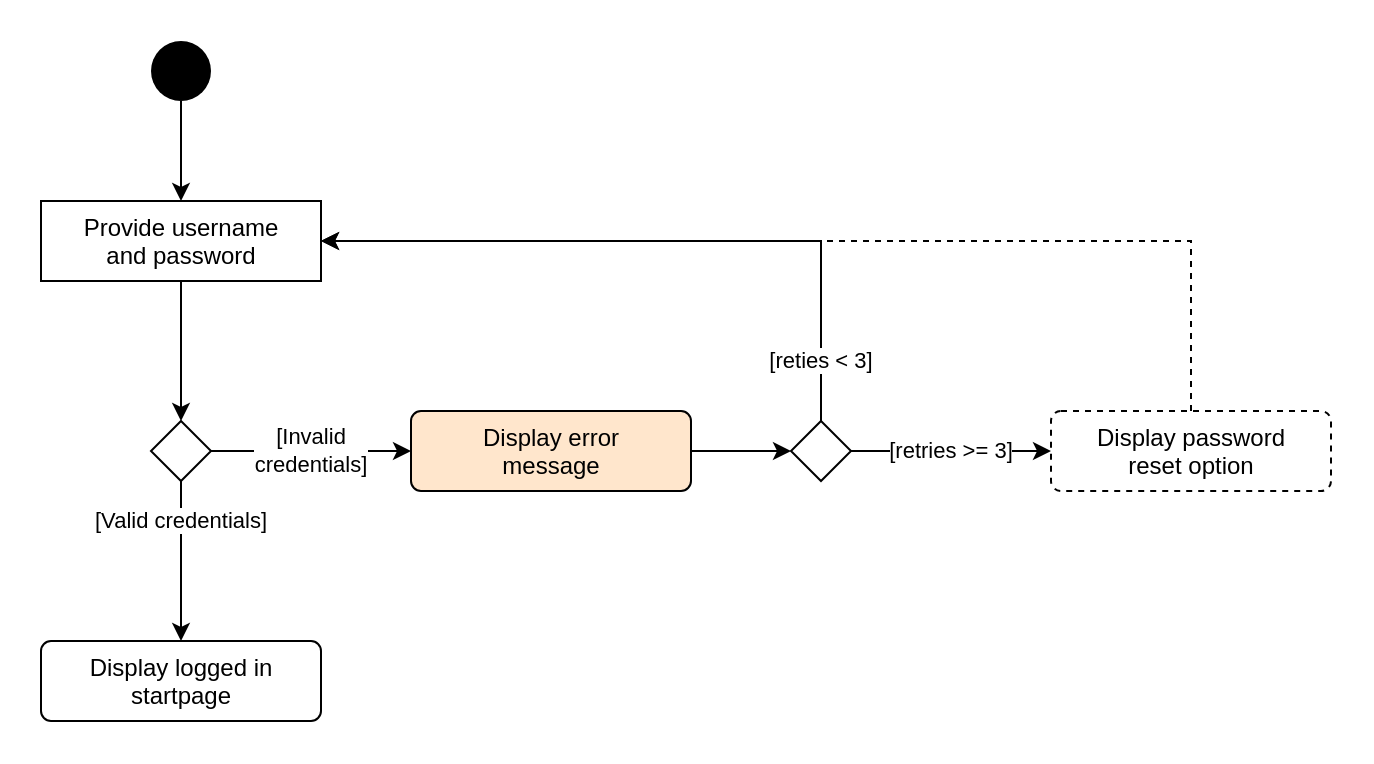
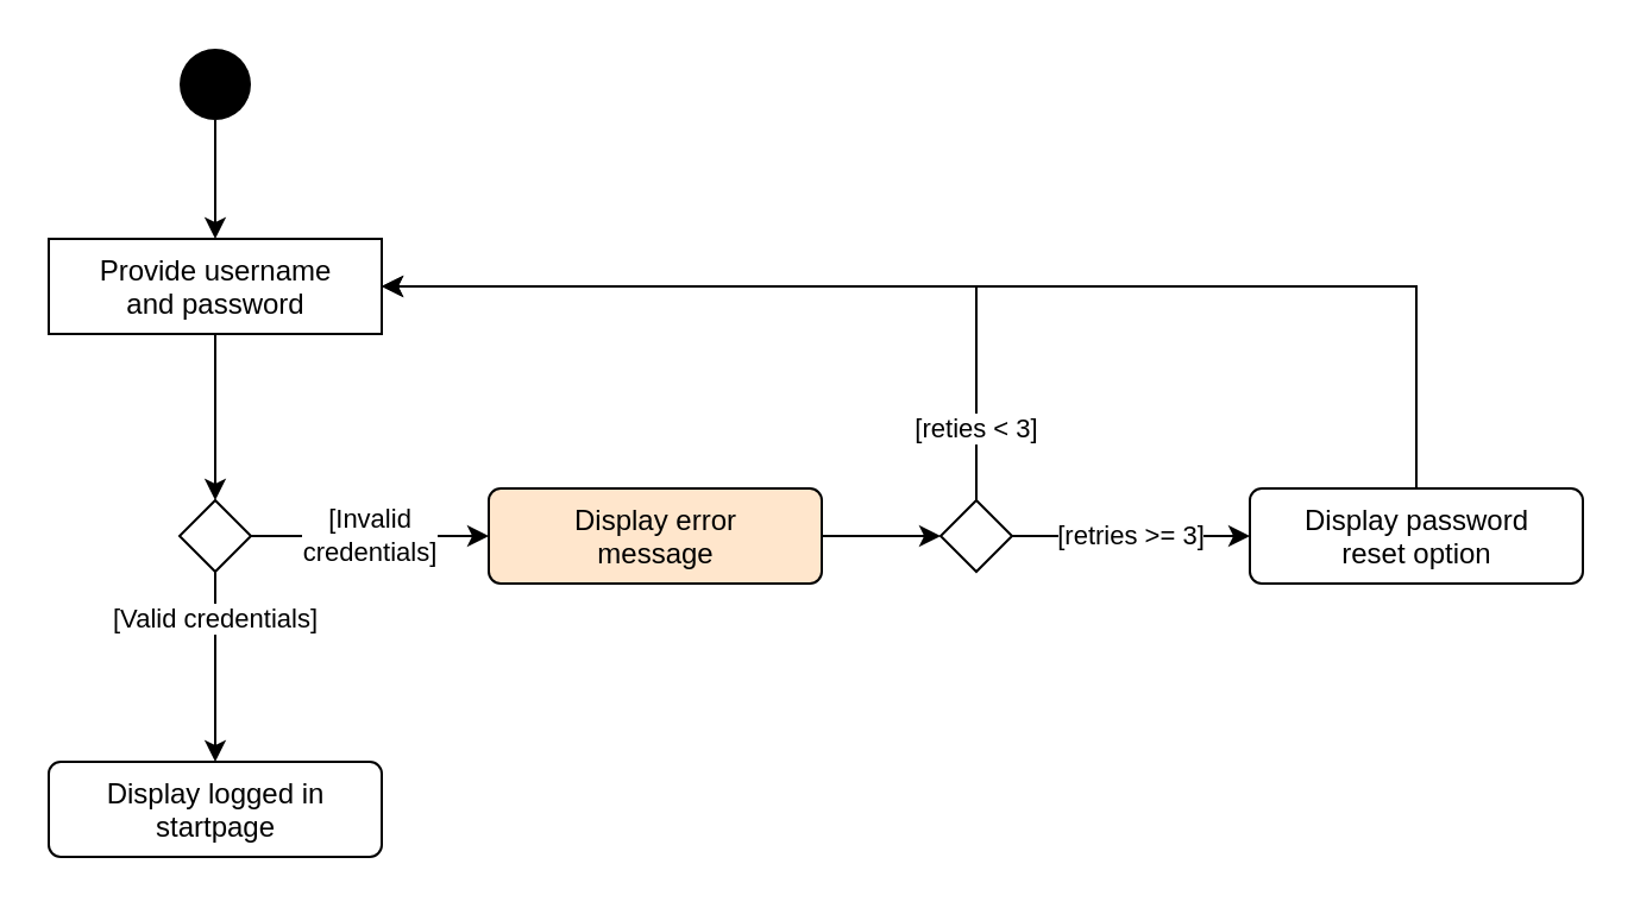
  <mxCell id="0" />
  <mxCell id="1" parent="0" />
  <mxCell id="2" style="edgeStyle=orthogonalEdgeStyle;rounded=0;orthogonalLoop=1;jettySize=auto;html=1;exitX=0.5;exitY=1;exitDx=0;exitDy=0;" edge="1" parent="1" source="3" target="5"><mxGeometry relative="1" as="geometry" /></mxCell>
  <mxCell id="3" value="" style="ellipse;fillColor=#000000;strokeColor=none;" vertex="1" parent="1"><mxGeometry x="75" y="20" width="30" height="30" as="geometry" /></mxCell>
  <mxCell id="4" style="edgeStyle=orthogonalEdgeStyle;rounded=0;orthogonalLoop=1;jettySize=auto;html=1;exitX=0.5;exitY=1;exitDx=0;exitDy=0;" edge="1" parent="1" source="5" target="8"><mxGeometry relative="1" as="geometry" /></mxCell>
  <mxCell id="5" value="Provide username&lt;br&gt;and password" style="html=1;align=center;verticalAlign=top;absoluteArcSize=1;arcSize=10;dashed=0;rounded=0;" vertex="1" parent="1"><mxGeometry x="20" y="100" width="140" height="40" as="geometry" /></mxCell>
  <mxCell id="6" value="[Valid credentials]" style="edgeStyle=orthogonalEdgeStyle;rounded=0;orthogonalLoop=1;jettySize=auto;html=1;exitX=0.5;exitY=1;exitDx=0;exitDy=0;" edge="1" parent="1" source="8" target="11"><mxGeometry x="-0.5" relative="1" as="geometry"><mxPoint as="offset" /></mxGeometry></mxCell>
  <mxCell id="7" value="[Invalid&lt;br&gt;credentials]" style="edgeStyle=orthogonalEdgeStyle;rounded=0;orthogonalLoop=1;jettySize=auto;html=1;exitX=1;exitY=0.5;exitDx=0;exitDy=0;" edge="1" parent="1" source="8" target="10"><mxGeometry relative="1" as="geometry" /></mxCell>
  <mxCell id="8" value="" style="rhombus;" vertex="1" parent="1"><mxGeometry x="75" y="210" width="30" height="30" as="geometry" /></mxCell>
  <mxCell id="9" style="edgeStyle=orthogonalEdgeStyle;rounded=0;orthogonalLoop=1;jettySize=auto;html=1;exitX=1;exitY=0.5;exitDx=0;exitDy=0;" edge="1" parent="1" source="10" target="14"><mxGeometry relative="1" as="geometry" /></mxCell>
  <mxCell id="10" value="Display error&lt;br&gt;message" style="html=1;align=center;verticalAlign=top;rounded=1;absoluteArcSize=1;arcSize=10;dashed=0;fillColor=#ffe6cc;" vertex="1" parent="1"><mxGeometry x="205" y="205" width="140" height="40" as="geometry" /></mxCell>
  <mxCell id="11" value="Display logged in&lt;br&gt;startpage" style="html=1;align=center;verticalAlign=top;rounded=1;absoluteArcSize=1;arcSize=10;dashed=0;" vertex="1" parent="1"><mxGeometry x="20" y="320" width="140" height="40" as="geometry" /></mxCell>
  <mxCell id="12" value="[reties &amp;lt; 3]" style="edgeStyle=orthogonalEdgeStyle;rounded=0;orthogonalLoop=1;jettySize=auto;html=1;exitX=0.5;exitY=0;exitDx=0;exitDy=0;" edge="1" parent="1" source="14" target="5"><mxGeometry x="-0.824" relative="1" as="geometry"><Array as="points"><mxPoint x="410" y="120" /></Array><mxPoint as="offset" /></mxGeometry></mxCell>
  <mxCell id="13" value="[retries &amp;gt;= 3]" style="edgeStyle=orthogonalEdgeStyle;rounded=0;orthogonalLoop=1;jettySize=auto;html=1;exitX=1;exitY=0.5;exitDx=0;exitDy=0;" edge="1" parent="1" source="14" target="16"><mxGeometry relative="1" as="geometry" /></mxCell>
  <mxCell id="14" value="" style="rhombus;" vertex="1" parent="1"><mxGeometry x="395" y="210" width="30" height="30" as="geometry" /></mxCell>
- <mxCell id="15" style="edgeStyle=orthogonalEdgeStyle;rounded=0;orthogonalLoop=1;jettySize=auto;html=1;exitX=0.5;exitY=0;exitDx=0;exitDy=0;dashed=1;" edge="1" parent="1" source="16" target="5"><mxGeometry relative="1" as="geometry"><Array as="points"><mxPoint x="595" y="120" /></Array></mxGeometry></mxCell>
- <mxCell id="16" value="Display password&lt;br&gt;reset option" style="html=1;align=center;verticalAlign=top;rounded=1;absoluteArcSize=1;arcSize=10;dashed=1;" vertex="1" parent="1"><mxGeometry x="525" y="205" width="140" height="40" as="geometry" /></mxCell>
+ <mxCell id="15" style="edgeStyle=orthogonalEdgeStyle;rounded=0;orthogonalLoop=1;jettySize=auto;html=1;exitX=0.5;exitY=0;exitDx=0;exitDy=0;" edge="1" parent="1" source="16" target="5"><mxGeometry relative="1" as="geometry"><Array as="points"><mxPoint x="595" y="120" /></Array></mxGeometry></mxCell>
+ <mxCell id="16" value="Display password&lt;br&gt;reset option" style="html=1;align=center;verticalAlign=top;rounded=1;absoluteArcSize=1;arcSize=10;dashed=0;" vertex="1" parent="1"><mxGeometry x="525" y="205" width="140" height="40" as="geometry" /></mxCell>
